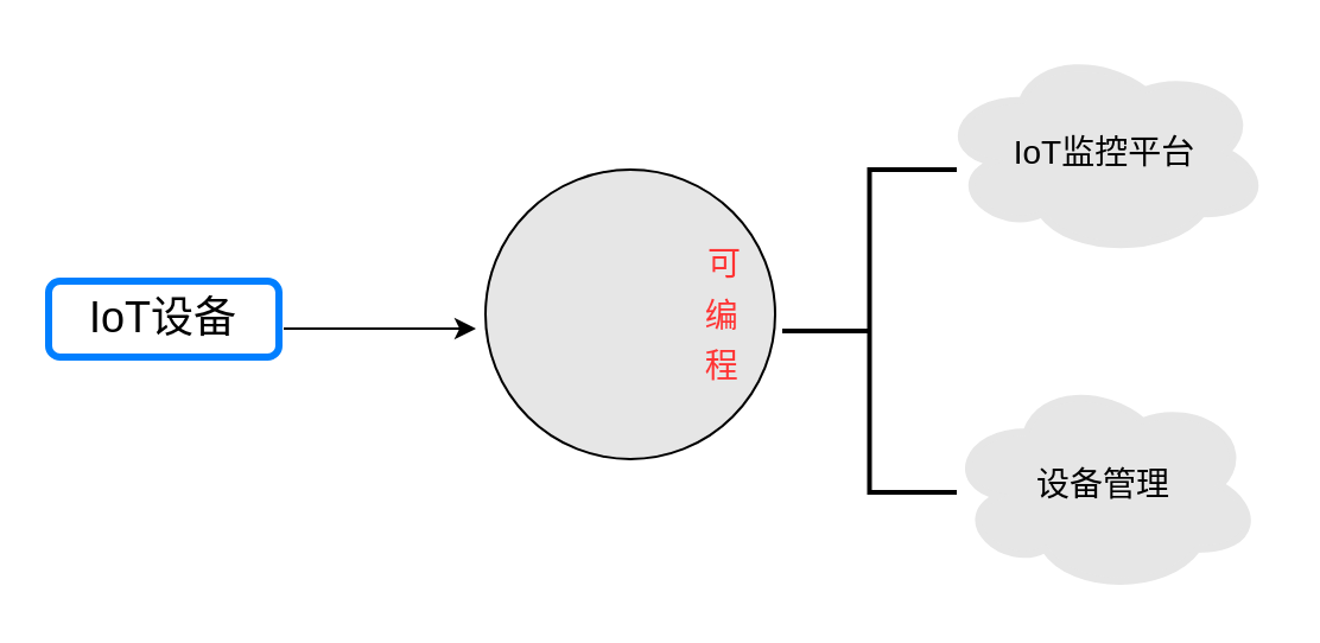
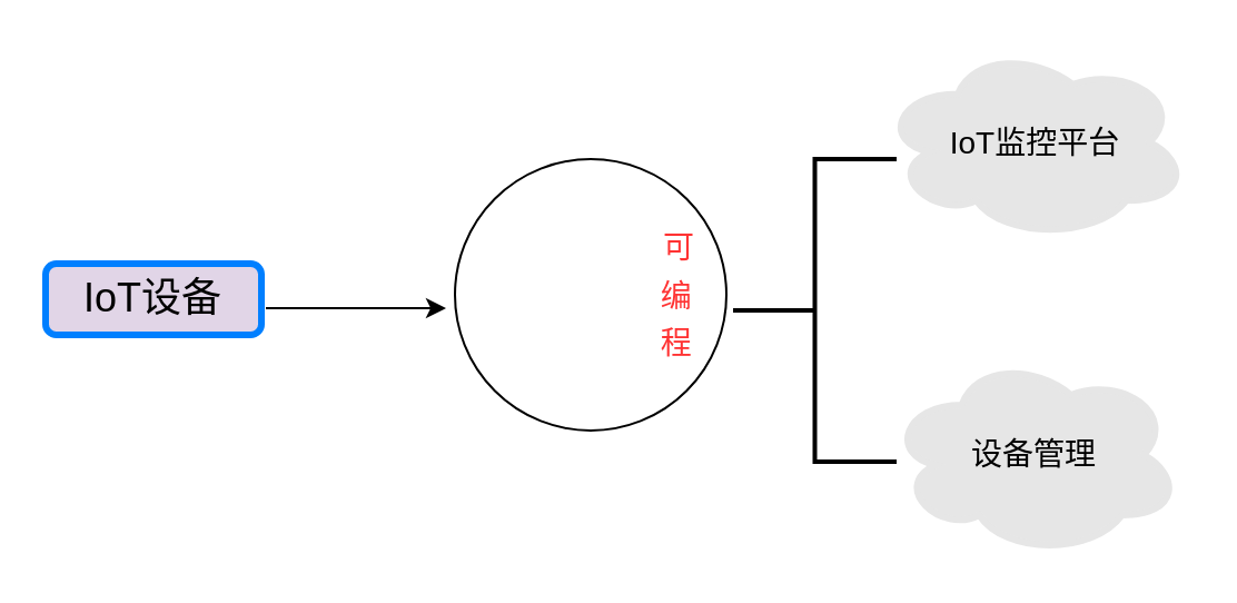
  <mxCell id="0" />
  <mxCell id="1" parent="0" />
- <mxCell id="2" value="&lt;font style=&quot;font-size: 18px&quot;&gt;IoT设备&lt;/font&gt;" style="rounded=1;whiteSpace=wrap;html=1;strokeColor=#007FFF;strokeWidth=3;" vertex="1" parent="1"><mxGeometry x="20" y="118" width="97" height="32" as="geometry" /></mxCell>
- <mxCell id="3" value="&amp;nbsp; &amp;nbsp; &amp;nbsp; &amp;nbsp; &amp;nbsp; &amp;nbsp; &amp;nbsp; &amp;nbsp;&lt;font color=&quot;#ff3333&quot;&gt;&amp;nbsp;&lt;font style=&quot;font-size: 14px&quot;&gt;可&lt;br&gt;&amp;nbsp; &amp;nbsp; &amp;nbsp; &amp;nbsp; &amp;nbsp; &amp;nbsp; &amp;nbsp; &amp;nbsp; &amp;nbsp; &amp;nbsp; 编&lt;br&gt;&amp;nbsp; &amp;nbsp; &amp;nbsp; &amp;nbsp; &amp;nbsp; &amp;nbsp; &amp;nbsp; &amp;nbsp; &amp;nbsp; &amp;nbsp; 程&lt;/font&gt;&lt;/font&gt;" style="ellipse;whiteSpace=wrap;html=1;aspect=fixed;fontSize=18;fillColor=#e6e6e6;" vertex="1" parent="1"><mxGeometry x="204" y="71" width="122" height="122" as="geometry" /></mxCell>
+ <mxCell id="2" value="&lt;font style=&quot;font-size: 18px&quot;&gt;IoT设备&lt;/font&gt;" style="rounded=1;whiteSpace=wrap;html=1;strokeColor=#007FFF;strokeWidth=3;fillColor=#e1d5e7;" vertex="1" parent="1"><mxGeometry x="20" y="118" width="97" height="32" as="geometry" /></mxCell>
+ <mxCell id="3" value="&amp;nbsp; &amp;nbsp; &amp;nbsp; &amp;nbsp; &amp;nbsp; &amp;nbsp; &amp;nbsp; &amp;nbsp;&lt;font color=&quot;#ff3333&quot;&gt;&amp;nbsp;&lt;font style=&quot;font-size: 14px&quot;&gt;可&lt;br&gt;&amp;nbsp; &amp;nbsp; &amp;nbsp; &amp;nbsp; &amp;nbsp; &amp;nbsp; &amp;nbsp; &amp;nbsp; &amp;nbsp; &amp;nbsp; 编&lt;br&gt;&amp;nbsp; &amp;nbsp; &amp;nbsp; &amp;nbsp; &amp;nbsp; &amp;nbsp; &amp;nbsp; &amp;nbsp; &amp;nbsp; &amp;nbsp; 程&lt;/font&gt;&lt;/font&gt;" style="ellipse;whiteSpace=wrap;html=1;aspect=fixed;fontSize=18;" vertex="1" parent="1"><mxGeometry x="204" y="71" width="122" height="122" as="geometry" /></mxCell>
  <mxCell id="4" value="" style="endArrow=classic;html=1;rounded=0;fontSize=14;fontColor=#FF3333;" edge="1" parent="1"><mxGeometry width="50" height="50" relative="1" as="geometry"><mxPoint x="119" y="138" as="sourcePoint" /><mxPoint x="200" y="138" as="targetPoint" /></mxGeometry></mxCell>
  <mxCell id="5" value="&lt;font color=&quot;#000000&quot;&gt;IoT监控平台&lt;/font&gt;" style="ellipse;shape=cloud;whiteSpace=wrap;html=1;fontSize=14;fontColor=#FF3333;strokeColor=#E6E6E6;strokeWidth=3;fillColor=#E6E6E6;" vertex="1" parent="1"><mxGeometry x="395.5" y="20" width="138" height="87" as="geometry" /></mxCell>
  <mxCell id="6" value="&lt;font color=&quot;#000000&quot;&gt;设备管理&lt;/font&gt;" style="ellipse;shape=cloud;whiteSpace=wrap;html=1;fontSize=14;fontColor=#FF3333;strokeColor=#E6E6E6;strokeWidth=3;fillColor=#E6E6E6;" vertex="1" parent="1"><mxGeometry x="399" y="159" width="131" height="90" as="geometry" /></mxCell>
  <mxCell id="7" value="" style="strokeWidth=2;html=1;shape=mxgraph.flowchart.annotation_2;align=left;labelPosition=right;pointerEvents=1;fontSize=14;fontColor=#000000;fillColor=#E6E6E6;" vertex="1" parent="1"><mxGeometry x="329" y="71" width="73.5" height="136" as="geometry" /></mxCell>
